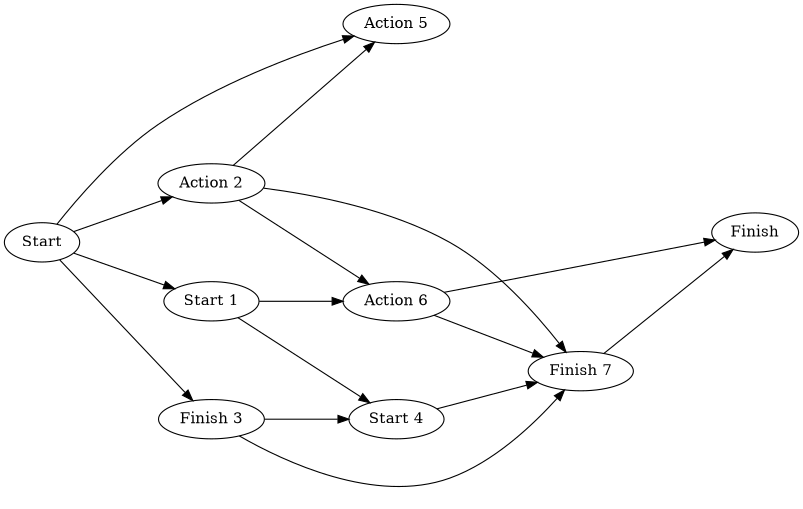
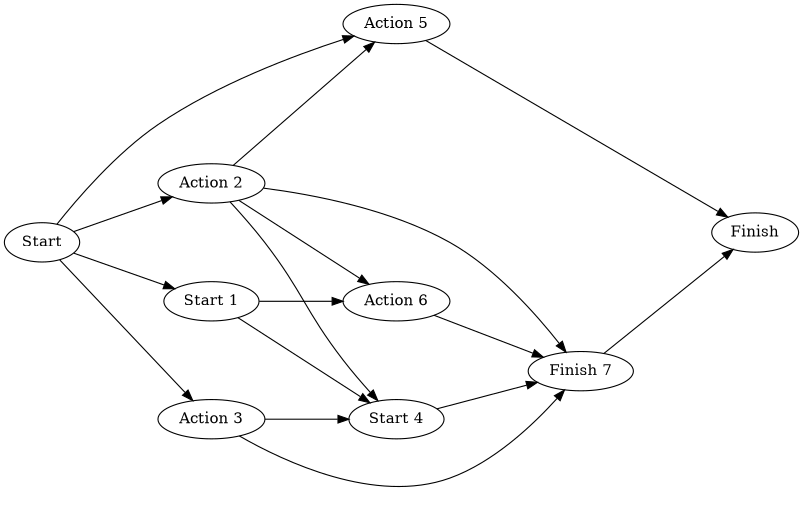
  digraph {
    nodesep=1
    rankdir=LR
    ranksep=1
    n1 [label=Start]
    n2 [label="Start 1"]
    n3 [label="Action 2"]
-   n4 [label="Finish 3"]
+   n4 [label="Action 3"]
    n5 [label="Action 5"]
    n6 [label="Start 4"]
    n7 [label="Action 6"]
    n8 [label="Finish 7"]
    n9 [label=Finish]
    n1 -> n2
    n1 -> n3
    n1 -> n4
    n1 -> n5
    n2 -> n6
    n2 -> n7
    n3 -> n5
+   n3 -> n6
    n3 -> n7
    n3 -> n8
    n4 -> n6
    n4 -> n8
-   n7 -> n9
+   n5 -> n9
    n6 -> n8
    n7 -> n8
    n8 -> n9
  }
